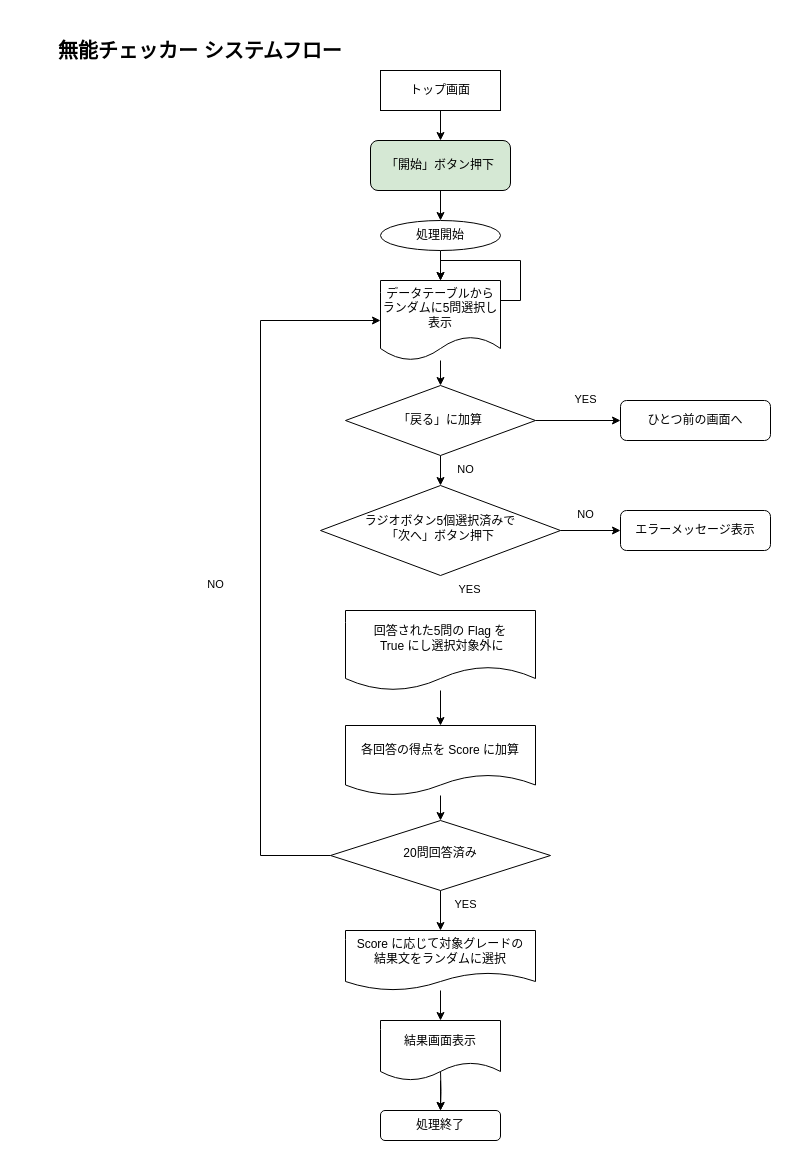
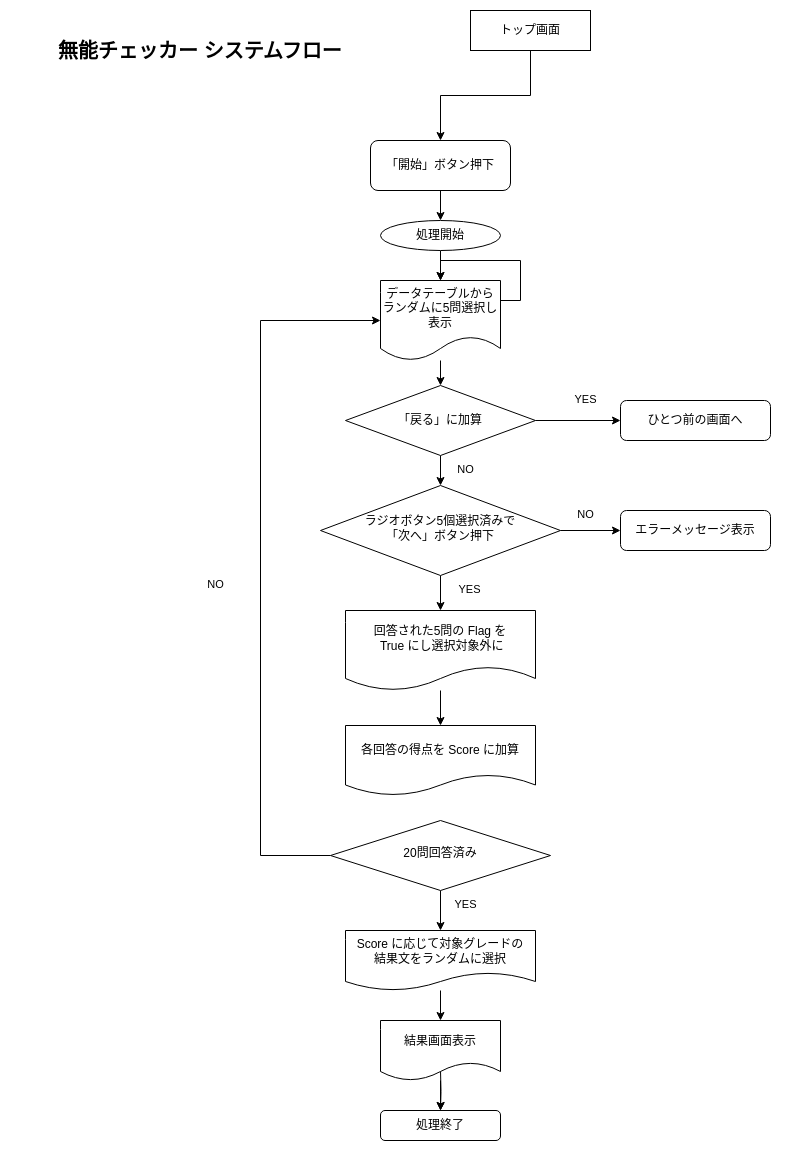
  <mxCell id="0" />
  <mxCell id="1" parent="0" />
  <mxCell id="2" style="edgeStyle=orthogonalEdgeStyle;rounded=0;orthogonalLoop=1;jettySize=auto;html=1;" parent="1" source="3" target="31" edge="1"><mxGeometry relative="1" as="geometry"><mxPoint x="440" y="220" as="targetPoint" /></mxGeometry></mxCell>
- <mxCell id="3" value="「開始」ボタン押下" style="rounded=1;whiteSpace=wrap;html=1;fontSize=12;glass=0;strokeWidth=1;shadow=0;fillColor=#d5e8d4;" parent="1" vertex="1"><mxGeometry x="370" y="140" width="140" height="50" as="geometry" /></mxCell>
+ <mxCell id="3" value="「開始」ボタン押下" style="rounded=1;whiteSpace=wrap;html=1;fontSize=12;glass=0;strokeWidth=1;shadow=0;" parent="1" vertex="1"><mxGeometry x="370" y="140" width="140" height="50" as="geometry" /></mxCell>
  <mxCell id="4" style="edgeStyle=orthogonalEdgeStyle;rounded=0;orthogonalLoop=1;jettySize=auto;html=1;" parent="1" source="6" target="7" edge="1"><mxGeometry relative="1" as="geometry" /></mxCell>
+ <mxCell id="5" style="edgeStyle=orthogonalEdgeStyle;rounded=0;orthogonalLoop=1;jettySize=auto;html=1;entryX=0.5;entryY=0;entryDx=0;entryDy=0;" parent="1" source="6" target="21" edge="1"><mxGeometry relative="1" as="geometry" /></mxCell>
  <mxCell id="6" value="ラジオボタン5個選択済みで&lt;br&gt;「次へ」ボタン押下" style="rhombus;whiteSpace=wrap;html=1;shadow=0;fontFamily=Helvetica;fontSize=12;align=center;strokeWidth=1;spacing=6;spacingTop=-4;" parent="1" vertex="1"><mxGeometry x="320" y="485" width="240" height="90" as="geometry" /></mxCell>
  <mxCell id="7" value="エラーメッセージ表示" style="rounded=1;whiteSpace=wrap;html=1;fontSize=12;glass=0;strokeWidth=1;shadow=0;" parent="1" vertex="1"><mxGeometry x="620" y="510" width="150" height="40" as="geometry" /></mxCell>
  <mxCell id="8" style="edgeStyle=orthogonalEdgeStyle;rounded=0;orthogonalLoop=1;jettySize=auto;html=1;entryX=0;entryY=0.5;entryDx=0;entryDy=0;exitX=1;exitY=0.5;exitDx=0;exitDy=0;" parent="1" source="10" target="36" edge="1"><mxGeometry relative="1" as="geometry"><mxPoint x="560" y="110" as="targetPoint" /></mxGeometry></mxCell>
  <mxCell id="9" style="edgeStyle=orthogonalEdgeStyle;rounded=0;orthogonalLoop=1;jettySize=auto;html=1;" parent="1" source="10" target="6" edge="1"><mxGeometry relative="1" as="geometry" /></mxCell>
  <mxCell id="10" value="「戻る」に加算" style="rhombus;whiteSpace=wrap;html=1;" parent="1" vertex="1"><mxGeometry x="345" y="385" width="190" height="70" as="geometry" /></mxCell>
  <mxCell id="11" style="edgeStyle=orthogonalEdgeStyle;rounded=0;orthogonalLoop=1;jettySize=auto;html=1;entryX=0.5;entryY=0;entryDx=0;entryDy=0;" parent="1" source="12" target="3" edge="1"><mxGeometry relative="1" as="geometry" /></mxCell>
- <mxCell id="12" value="トップ画面" style="rounded=0;whiteSpace=wrap;html=1;" parent="1" vertex="1"><mxGeometry x="380" y="70" width="120" height="40" as="geometry" /></mxCell>
+ <mxCell id="12" value="トップ画面" style="rounded=0;whiteSpace=wrap;html=1;" parent="1" vertex="1"><mxGeometry x="470" y="10" width="120" height="40" as="geometry" /></mxCell>
  <mxCell id="13" style="edgeStyle=orthogonalEdgeStyle;rounded=0;orthogonalLoop=1;jettySize=auto;html=1;entryX=0.5;entryY=0;entryDx=0;entryDy=0;" parent="1" source="34" target="10" edge="1"><mxGeometry relative="1" as="geometry"><mxPoint x="440" y="320" as="sourcePoint" /></mxGeometry></mxCell>
  <mxCell id="14" value="&lt;font style=&quot;font-size: 11px;&quot;&gt;&lt;span style=&quot;font-weight: normal;&quot;&gt;NO&lt;/span&gt;&lt;br&gt;&lt;/font&gt;" style="text;strokeColor=none;fillColor=none;html=1;fontSize=24;fontStyle=1;verticalAlign=middle;align=center;" parent="1" vertex="1"><mxGeometry x="550" y="500" width="70" height="20" as="geometry" /></mxCell>
  <mxCell id="15" style="edgeStyle=orthogonalEdgeStyle;rounded=0;orthogonalLoop=1;jettySize=auto;html=1;entryX=0;entryY=0.5;entryDx=0;entryDy=0;exitX=0;exitY=0.5;exitDx=0;exitDy=0;" parent="1" source="24" target="34" edge="1"><mxGeometry relative="1" as="geometry"><mxPoint x="330" y="755" as="sourcePoint" /><mxPoint x="380" y="290" as="targetPoint" /><Array as="points"><mxPoint x="260" y="855" /><mxPoint x="260" y="320" /></Array></mxGeometry></mxCell>
  <mxCell id="16" value="&lt;font style=&quot;font-size: 11px;&quot;&gt;&lt;span style=&quot;font-weight: normal;&quot;&gt;NO&lt;/span&gt;&lt;br&gt;&lt;/font&gt;" style="text;strokeColor=none;fillColor=none;html=1;fontSize=24;fontStyle=1;verticalAlign=middle;align=center;" parent="1" vertex="1"><mxGeometry x="180" y="570" width="70" height="20" as="geometry" /></mxCell>
  <mxCell id="17" value="&lt;font style=&quot;font-size: 11px;&quot;&gt;&lt;span style=&quot;font-weight: normal;&quot;&gt;YES&lt;/span&gt;&lt;br&gt;&lt;/font&gt;" style="text;strokeColor=none;fillColor=none;html=1;fontSize=24;fontStyle=1;verticalAlign=middle;align=center;" parent="1" vertex="1"><mxGeometry x="430" y="890" width="70" height="20" as="geometry" /></mxCell>
  <mxCell id="18" style="edgeStyle=orthogonalEdgeStyle;rounded=0;orthogonalLoop=1;jettySize=auto;html=1;entryX=0.5;entryY=0;entryDx=0;entryDy=0;" parent="1" target="32" edge="1"><mxGeometry relative="1" as="geometry"><mxPoint x="440" y="1070" as="sourcePoint" /></mxGeometry></mxCell>
  <mxCell id="19" value="&lt;b&gt;&lt;font style=&quot;font-size: 20px;&quot;&gt;無能チェッカー システムフロー&lt;/font&gt;&lt;/b&gt;" style="whiteSpace=wrap;html=1;strokeColor=none;opacity=0;" parent="1" vertex="1"><mxGeometry y="20" width="360" height="60" as="geometry" x="20" /></mxCell>
  <mxCell id="20" style="edgeStyle=orthogonalEdgeStyle;rounded=0;orthogonalLoop=1;jettySize=auto;html=1;entryX=0.5;entryY=0;entryDx=0;entryDy=0;" parent="1" source="21" target="29" edge="1"><mxGeometry relative="1" as="geometry" /></mxCell>
  <mxCell id="21" value="回答された5問の Flag を&lt;br&gt;&amp;nbsp;True にし選択対象外に" style="shape=document;whiteSpace=wrap;html=1;boundedLbl=1;" parent="1" vertex="1"><mxGeometry x="345" y="610" width="190" height="80" as="geometry" /></mxCell>
  <mxCell id="22" style="edgeStyle=orthogonalEdgeStyle;rounded=0;orthogonalLoop=1;jettySize=auto;html=1;exitX=0.5;exitY=1;exitDx=0;exitDy=0;" parent="1" source="17" target="17" edge="1"><mxGeometry relative="1" as="geometry" /></mxCell>
  <mxCell id="23" style="edgeStyle=orthogonalEdgeStyle;rounded=0;orthogonalLoop=1;jettySize=auto;html=1;entryX=0.5;entryY=0;entryDx=0;entryDy=0;" parent="1" source="24" target="26" edge="1"><mxGeometry relative="1" as="geometry" /></mxCell>
  <mxCell id="24" value="20問回答済み" style="rhombus;whiteSpace=wrap;html=1;shadow=0;fontFamily=Helvetica;fontSize=12;align=center;strokeWidth=1;spacing=6;spacingTop=-4;" parent="1" vertex="1"><mxGeometry x="330" y="820" width="220" height="70" as="geometry" /></mxCell>
  <mxCell id="25" style="edgeStyle=orthogonalEdgeStyle;rounded=0;orthogonalLoop=1;jettySize=auto;html=1;entryX=0.5;entryY=0;entryDx=0;entryDy=0;" parent="1" source="26" target="40" edge="1"><mxGeometry relative="1" as="geometry" /></mxCell>
  <mxCell id="26" value="Score に応じて対象グレードの&lt;br&gt;結果文をランダムに選択" style="shape=document;whiteSpace=wrap;html=1;boundedLbl=1;" parent="1" vertex="1"><mxGeometry x="345" y="930" width="190" height="60" as="geometry" /></mxCell>
  <mxCell id="27" value="" style="edgeStyle=orthogonalEdgeStyle;rounded=0;orthogonalLoop=1;jettySize=auto;html=1;entryX=0.5;entryY=0;entryDx=0;entryDy=0;" parent="1" target="29" edge="1"><mxGeometry relative="1" as="geometry"><mxPoint x="440" y="740" as="sourcePoint" /><mxPoint x="440" y="825" as="targetPoint" /></mxGeometry></mxCell>
- <mxCell id="28" style="edgeStyle=orthogonalEdgeStyle;rounded=0;orthogonalLoop=1;jettySize=auto;html=1;" parent="1" source="29" target="24" edge="1"><mxGeometry relative="1" as="geometry" /></mxCell>
  <mxCell id="29" value="各回答の得点を Score に加算" style="shape=document;whiteSpace=wrap;html=1;boundedLbl=1;" parent="1" vertex="1"><mxGeometry x="345" y="725" width="190" height="70" as="geometry" /></mxCell>
  <mxCell id="30" style="edgeStyle=orthogonalEdgeStyle;rounded=0;orthogonalLoop=1;jettySize=auto;html=1;entryX=0.5;entryY=0;entryDx=0;entryDy=0;" parent="1" source="31" target="34" edge="1"><mxGeometry relative="1" as="geometry" /></mxCell>
  <mxCell id="31" value="処理開始" style="ellipse;whiteSpace=wrap;html=1;" parent="1" vertex="1"><mxGeometry x="380" y="220" width="120" height="30" as="geometry" /></mxCell>
  <mxCell id="32" value="処理終了" style="whiteSpace=wrap;html=1;rounded=1;" parent="1" vertex="1"><mxGeometry x="380" y="1110" width="120" height="30" as="geometry" /></mxCell>
  <mxCell id="33" value="" style="edgeStyle=orthogonalEdgeStyle;rounded=0;orthogonalLoop=1;jettySize=auto;html=1;entryX=0.5;entryY=0;entryDx=0;entryDy=0;" parent="1" target="34" edge="1"><mxGeometry relative="1" as="geometry"><mxPoint x="440" y="320" as="sourcePoint" /><mxPoint x="440" y="400" as="targetPoint" /></mxGeometry></mxCell>
  <mxCell id="34" value="データテーブルからランダムに5問選択し表示" style="shape=document;whiteSpace=wrap;html=1;boundedLbl=1;" parent="1" vertex="1"><mxGeometry x="380" y="280" width="120" height="80" as="geometry" /></mxCell>
  <mxCell id="35" value="&lt;font style=&quot;font-size: 11px;&quot;&gt;&lt;span style=&quot;font-weight: normal;&quot;&gt;YES&lt;/span&gt;&lt;br&gt;&lt;/font&gt;" style="text;strokeColor=none;fillColor=none;html=1;fontSize=24;fontStyle=1;verticalAlign=middle;align=center;" parent="1" vertex="1"><mxGeometry x="434" y="575" width="70" height="20" as="geometry" /></mxCell>
  <mxCell id="36" value="ひとつ前の画面へ" style="rounded=1;whiteSpace=wrap;html=1;fontSize=12;glass=0;strokeWidth=1;shadow=0;" parent="1" vertex="1"><mxGeometry x="620" y="400" width="150" height="40" as="geometry" /></mxCell>
  <mxCell id="37" value="&lt;font style=&quot;font-size: 11px;&quot;&gt;&lt;span style=&quot;font-weight: normal;&quot;&gt;NO&lt;/span&gt;&lt;br&gt;&lt;/font&gt;" style="text;strokeColor=none;fillColor=none;html=1;fontSize=24;fontStyle=1;verticalAlign=middle;align=center;" parent="1" vertex="1"><mxGeometry x="430" y="455" width="70" height="20" as="geometry" /></mxCell>
  <mxCell id="38" value="&lt;font style=&quot;font-size: 11px;&quot;&gt;&lt;span style=&quot;font-weight: normal;&quot;&gt;YES&lt;/span&gt;&lt;br&gt;&lt;/font&gt;" style="text;strokeColor=none;fillColor=none;html=1;fontSize=24;fontStyle=1;verticalAlign=middle;align=center;" parent="1" vertex="1"><mxGeometry x="550" y="385" width="70" height="20" as="geometry" /></mxCell>
  <mxCell id="39" value="" style="edgeStyle=orthogonalEdgeStyle;rounded=0;orthogonalLoop=1;jettySize=auto;html=1;" parent="1" source="40" target="32" edge="1"><mxGeometry relative="1" as="geometry" /></mxCell>
  <mxCell id="40" value="結果画面表示" style="shape=document;whiteSpace=wrap;html=1;boundedLbl=1;" parent="1" vertex="1"><mxGeometry x="380" y="1020" width="120" height="60" as="geometry" /></mxCell>
